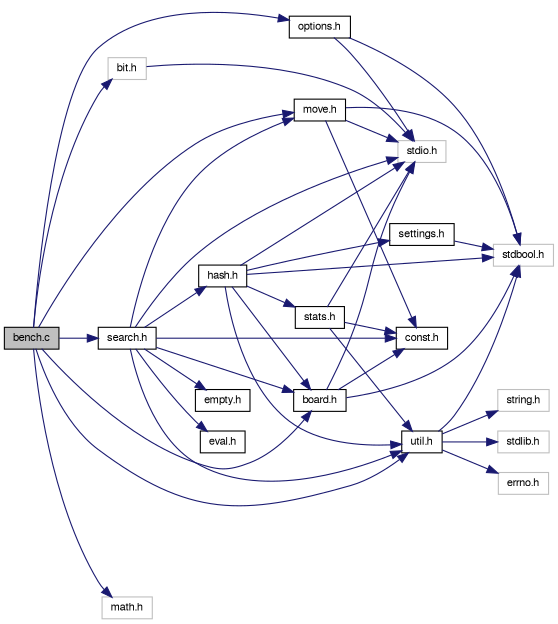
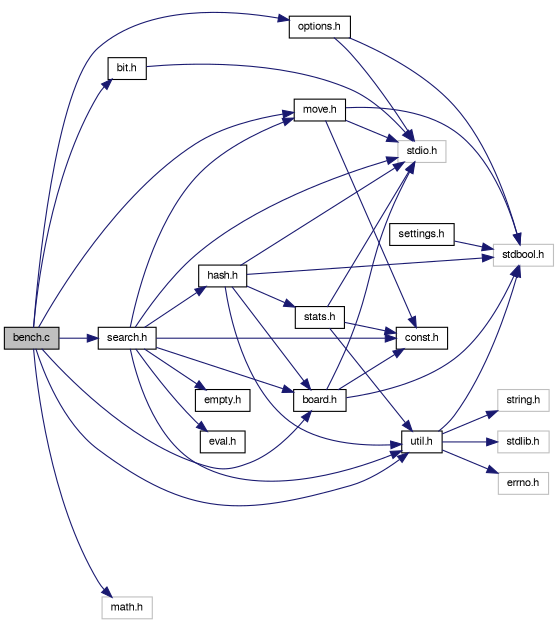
  digraph {
    rankdir=LR
    node [color=black fontname=FreeSans fontsize=10 shape=record]
    edge [color=midnightblue fontname=FreeSans fontsize=10 labelfontname=FreeSans labelfontsize=10 style=solid]
    n1 [fillcolor=grey75 fontcolor=black height=0.2 label="bench.c" style=filled width=0.4]
-   n2 [color=grey75 height=0.2 label="bit.h" width=0.4]
+   n2 [height=0.2 label="bit.h" width=0.4]
    n3 [height=0.2 label="board.h" width=0.4]
    n4 [height=0.2 label="move.h" width=0.4]
    n5 [height=0.2 label="options.h" width=0.4]
    n6 [height=0.2 label="search.h" width=0.4]
    n7 [height=0.2 label="util.h" width=0.4]
    n8 [color=grey75 height=0.2 label="math.h" width=0.4]
    n9 [color=grey75 height=0.2 label="stdio.h" width=0.4]
    n10 [height=0.2 label="const.h" width=0.4]
    n11 [color=grey75 height=0.2 label="stdbool.h" width=0.4]
    n12 [height=0.2 label="empty.h" width=0.4]
    n13 [height=0.2 label="eval.h" width=0.4]
    n14 [height=0.2 label="hash.h" width=0.4]
    n15 [color=grey75 height=0.2 label="stdlib.h" width=0.4]
    n16 [color=grey75 height=0.2 label="errno.h" width=0.4]
    n17 [color=grey75 height=0.2 label="string.h" width=0.4]
    n18 [height=0.2 label="settings.h" width=0.4]
    n19 [height=0.2 label="stats.h" width=0.4]
    n1 -> n2
    n1 -> n3
    n1 -> n4
    n1 -> n5
    n1 -> n6
    n1 -> n7
    n1 -> n8
    n2 -> n9
    n3 -> n9
    n3 -> n10
    n3 -> n11
    n4 -> n9
    n4 -> n10
    n4 -> n11
    n5 -> n9
    n5 -> n11
    n6 -> n3
    n6 -> n4
    n6 -> n7
    n6 -> n9
    n6 -> n10
    n6 -> n12
    n6 -> n13
    n6 -> n14
    n7 -> n11
    n7 -> n15
    n7 -> n16
    n7 -> n17
    n14 -> n3
    n14 -> n7
    n14 -> n9
    n14 -> n11
-   n14 -> n18
    n14 -> n19
    n18 -> n11
    n19 -> n7
    n19 -> n9
    n19 -> n10
  }
